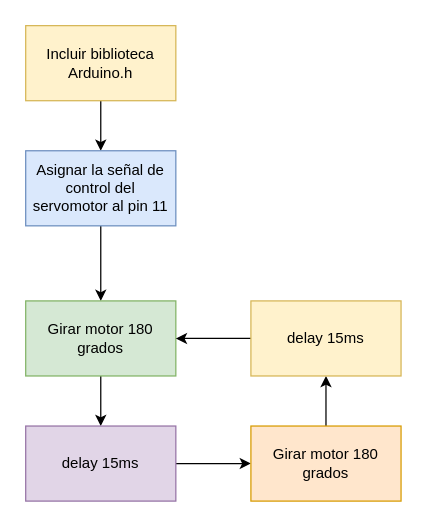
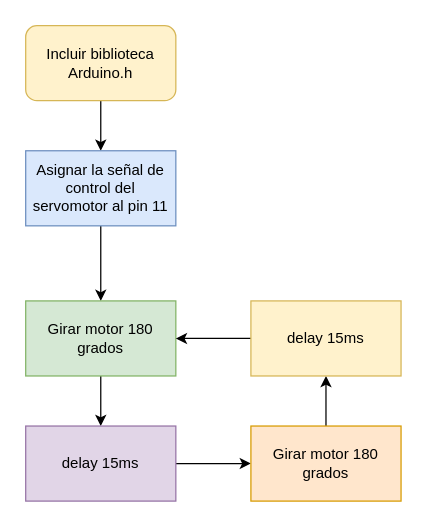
  <mxCell id="0" />
  <mxCell id="1" parent="0" />
  <mxCell id="2" value="" style="edgeStyle=orthogonalEdgeStyle;rounded=0;orthogonalLoop=1;jettySize=auto;html=1;" edge="1" parent="1" source="3" target="5"><mxGeometry relative="1" as="geometry" /></mxCell>
- <mxCell id="3" value="Incluir biblioteca Arduino.h" style="rounded=0;whiteSpace=wrap;html=1;fillColor=#fff2cc;strokeColor=#d6b656;" vertex="1" parent="1"><mxGeometry x="20" y="20" width="120" height="60" as="geometry" /></mxCell>
+ <mxCell id="3" value="Incluir biblioteca Arduino.h" style="whiteSpace=wrap;html=1;fillColor=#fff2cc;strokeColor=#d6b656;rounded=1;" vertex="1" parent="1"><mxGeometry x="20" y="20" width="120" height="60" as="geometry" /></mxCell>
  <mxCell id="4" value="" style="edgeStyle=orthogonalEdgeStyle;rounded=0;orthogonalLoop=1;jettySize=auto;html=1;" edge="1" parent="1" source="5" target="7"><mxGeometry relative="1" as="geometry" /></mxCell>
  <mxCell id="5" value="Asignar la señal de control del servomotor al pin 11" style="rounded=0;whiteSpace=wrap;html=1;fillColor=#dae8fc;strokeColor=#6c8ebf;" vertex="1" parent="1"><mxGeometry x="20" y="120" width="120" height="60" as="geometry" /></mxCell>
  <mxCell id="6" value="" style="edgeStyle=orthogonalEdgeStyle;rounded=0;orthogonalLoop=1;jettySize=auto;html=1;" edge="1" parent="1" source="7" target="9"><mxGeometry relative="1" as="geometry" /></mxCell>
  <mxCell id="7" value="Girar motor 180 grados" style="rounded=0;whiteSpace=wrap;html=1;fillColor=#d5e8d4;strokeColor=#82b366;" vertex="1" parent="1"><mxGeometry x="20" y="240" width="120" height="60" as="geometry" /></mxCell>
  <mxCell id="8" value="" style="edgeStyle=orthogonalEdgeStyle;rounded=0;orthogonalLoop=1;jettySize=auto;html=1;" edge="1" parent="1" source="9" target="11"><mxGeometry relative="1" as="geometry" /></mxCell>
  <mxCell id="9" value="delay 15ms" style="rounded=0;whiteSpace=wrap;html=1;fillColor=#e1d5e7;strokeColor=#9673a6;" vertex="1" parent="1"><mxGeometry x="20" y="340" width="120" height="60" as="geometry" /></mxCell>
  <mxCell id="10" value="" style="edgeStyle=orthogonalEdgeStyle;rounded=0;orthogonalLoop=1;jettySize=auto;html=1;" edge="1" parent="1" source="11" target="13"><mxGeometry relative="1" as="geometry" /></mxCell>
  <mxCell id="11" value="Girar motor 180 grados" style="rounded=0;whiteSpace=wrap;html=1;fillColor=#ffe6cc;strokeColor=#d79b00;" vertex="1" parent="1"><mxGeometry x="200" y="340" width="120" height="60" as="geometry" /></mxCell>
  <mxCell id="12" value="" style="edgeStyle=orthogonalEdgeStyle;rounded=0;orthogonalLoop=1;jettySize=auto;html=1;" edge="1" parent="1" source="13" target="7"><mxGeometry relative="1" as="geometry" /></mxCell>
  <mxCell id="13" value="delay 15ms" style="rounded=0;whiteSpace=wrap;html=1;fillColor=#fff2cc;strokeColor=#d6b656;" vertex="1" parent="1"><mxGeometry x="200" y="240" width="120" height="60" as="geometry" /></mxCell>
